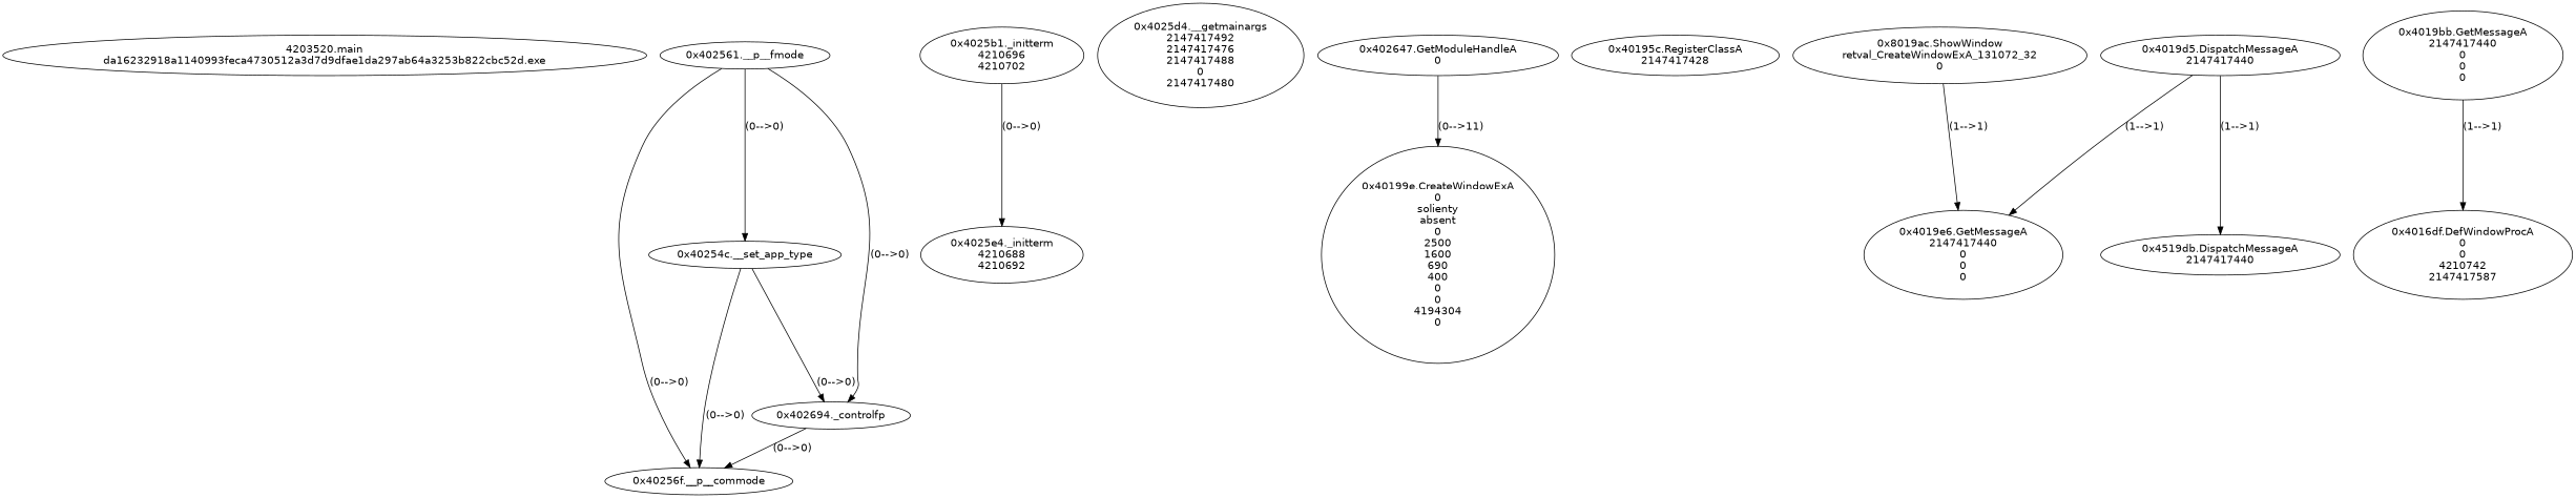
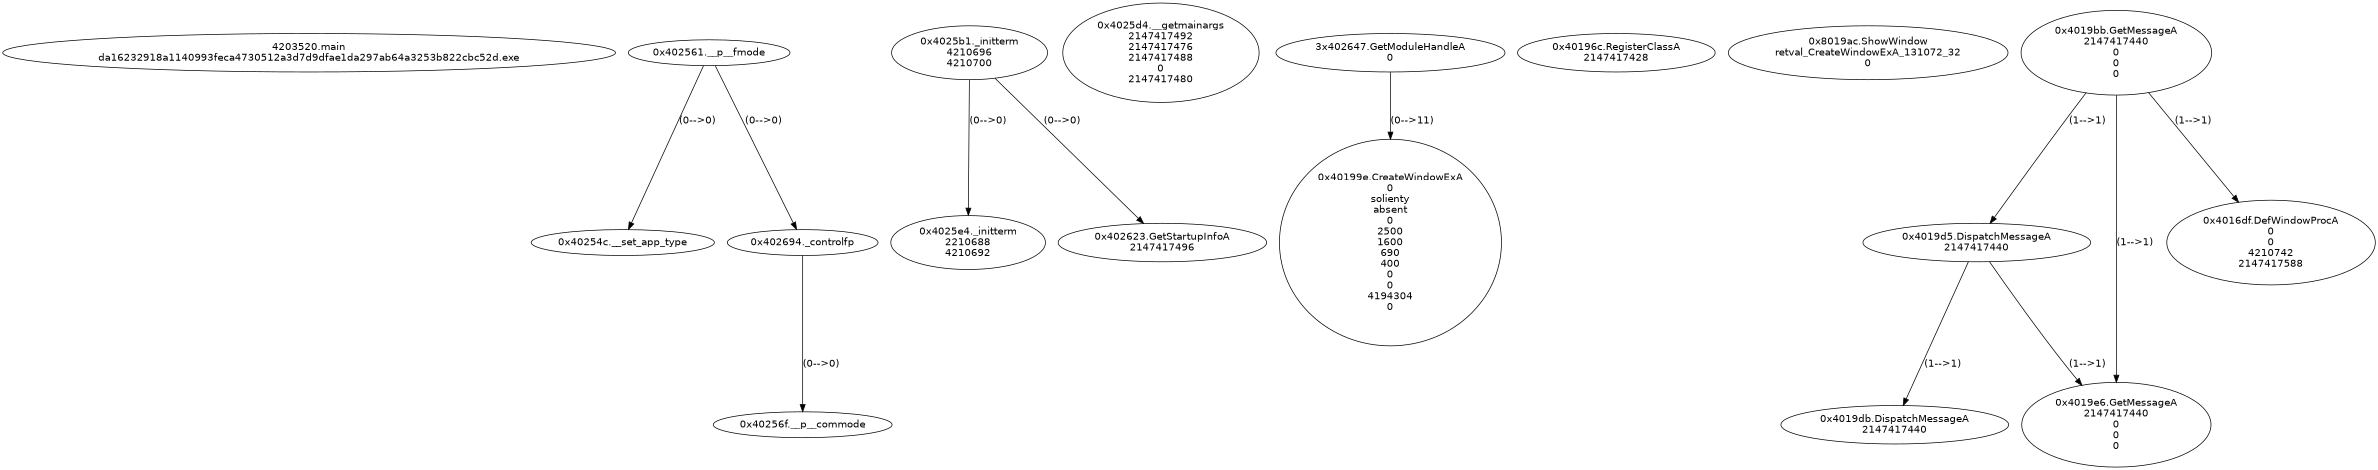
  digraph {
    fontname="DejaVu Sans"
    node [fontname="DejaVu Sans"]
    edge [fontname="DejaVu Sans"]
    n1 [label="4203520.main\nda16232918a1140993feca4730512a3d7d9dfae1da297ab64a3253b822cbc52d.exe"]
    n2 [label="0x40254c.__set_app_type\n"]
    n3 [label="0x40256f.__p__commode\n"]
    n4 [label="0x402694._controlfp\n"]
    n5 [label="0x402561.__p__fmode\n"]
-   n6 [label="0x4025b1._initterm\n4210696\n4210702"]
-   n7 [label="0x4025e4._initterm\n4210688\n4210692"]
+   n6 [label="0x4025b1._initterm\n4210696\n4210700"]
+   n7 [label="0x4025e4._initterm\n2210688\n4210692"]
+   n8 [label="0x402623.GetStartupInfoA\n2147417496"]
    n9 [label="0x4025d4.__getmainargs\n2147417492\n2147417476\n2147417488\n0\n2147417480"]
-   n10 [label="0x402647.GetModuleHandleA\n0"]
+   n10 [label="3x402647.GetModuleHandleA\n0"]
    n11 [label="0x40199e.CreateWindowExA\n0\nsolienty\nabsent\n0\n2500\n1600\n690\n400\n0\n0\n4194304\n0"]
-   n12 [label="0x40195c.RegisterClassA\n2147417428"]
+   n12 [label="0x40196c.RegisterClassA\n2147417428"]
    n13 [label="0x8019ac.ShowWindow\nretval_CreateWindowExA_131072_32\n0"]
    n14 [label="0x4019bb.GetMessageA\n2147417440\n0\n0\n0"]
    n15 [label="0x4019d5.DispatchMessageA\n2147417440"]
    n16 [label="0x4019e6.GetMessageA\n2147417440\n0\n0\n0"]
-   n17 [label="0x4016df.DefWindowProcA\n0\n0\n4210742\n2147417587"]
-   n18 [label="0x4519db.DispatchMessageA\n2147417440"]
-   n2 -> n3 [label="(0-->0)"]
-   n2 -> n4 [label="(0-->0)"]
+   n17 [label="0x4016df.DefWindowProcA\n0\n0\n4210742\n2147417588"]
+   n18 [label="0x4019db.DispatchMessageA\n2147417440"]
    n4 -> n3 [label="(0-->0)"]
    n5 -> n2 [label="(0-->0)"]
-   n5 -> n3 [label="(0-->0)"]
    n5 -> n4 [label="(0-->0)"]
    n6 -> n7 [label="(0-->0)"]
+   n6 -> n8 [label="(0-->0)"]
    n10 -> n11 [label="(0-->11)"]
-   n13 -> n16 [label="(1-->1)"]
+   n14 -> n15 [label="(1-->1)"]
+   n14 -> n16 [label="(1-->1)"]
    n14 -> n17 [label="(1-->1)"]
    n15 -> n16 [label="(1-->1)"]
    n15 -> n18 [label="(1-->1)"]
  }
